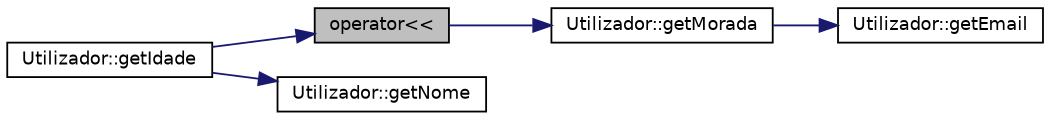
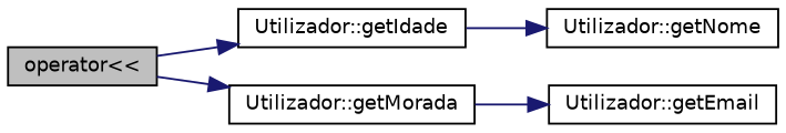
  digraph {
    rankdir=LR
    node [color=black fillcolor=white fontname=Helvetica fontsize=10 shape=record style=filled]
    edge [color=midnightblue fontname=Helvetica fontsize=10 labelfontname=Helvetica labelfontsize=10 style=solid]
    n1 [fillcolor=grey75 fontcolor=black height=0.2 label="operator\<\<" width=0.4]
    n2 [height=0.2 label="Utilizador::getIdade" width=0.4]
    n3 [height=0.2 label="Utilizador::getMorada" width=0.4]
    n4 [height=0.2 label="Utilizador::getNome" width=0.4]
    n5 [height=0.2 label="Utilizador::getEmail" width=0.4]
-   n2 -> n1
+   n1 -> n2
    n1 -> n3
    n2 -> n4
    n3 -> n5
  }
